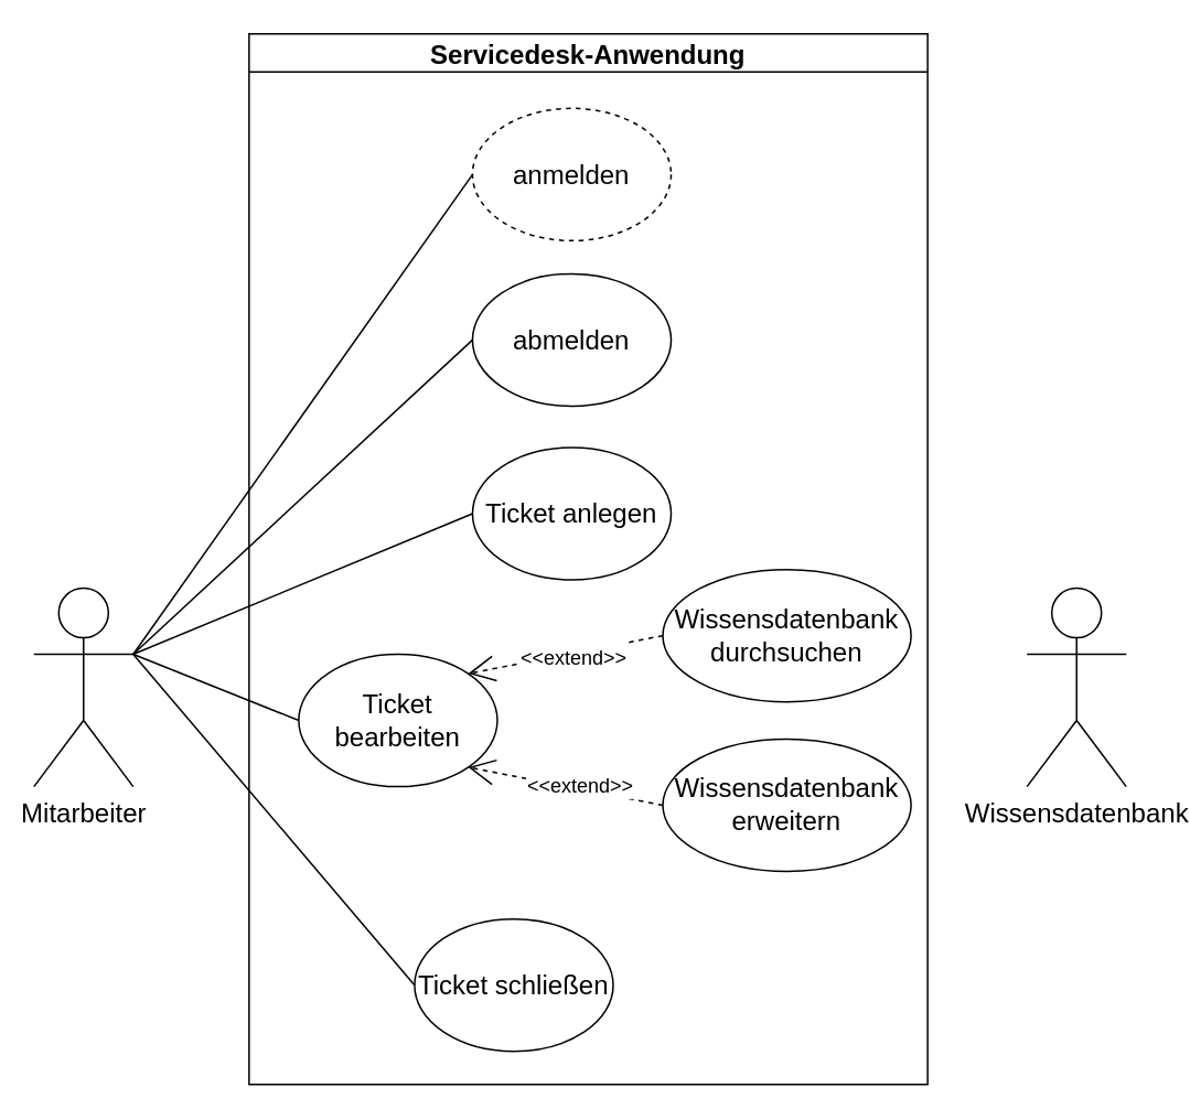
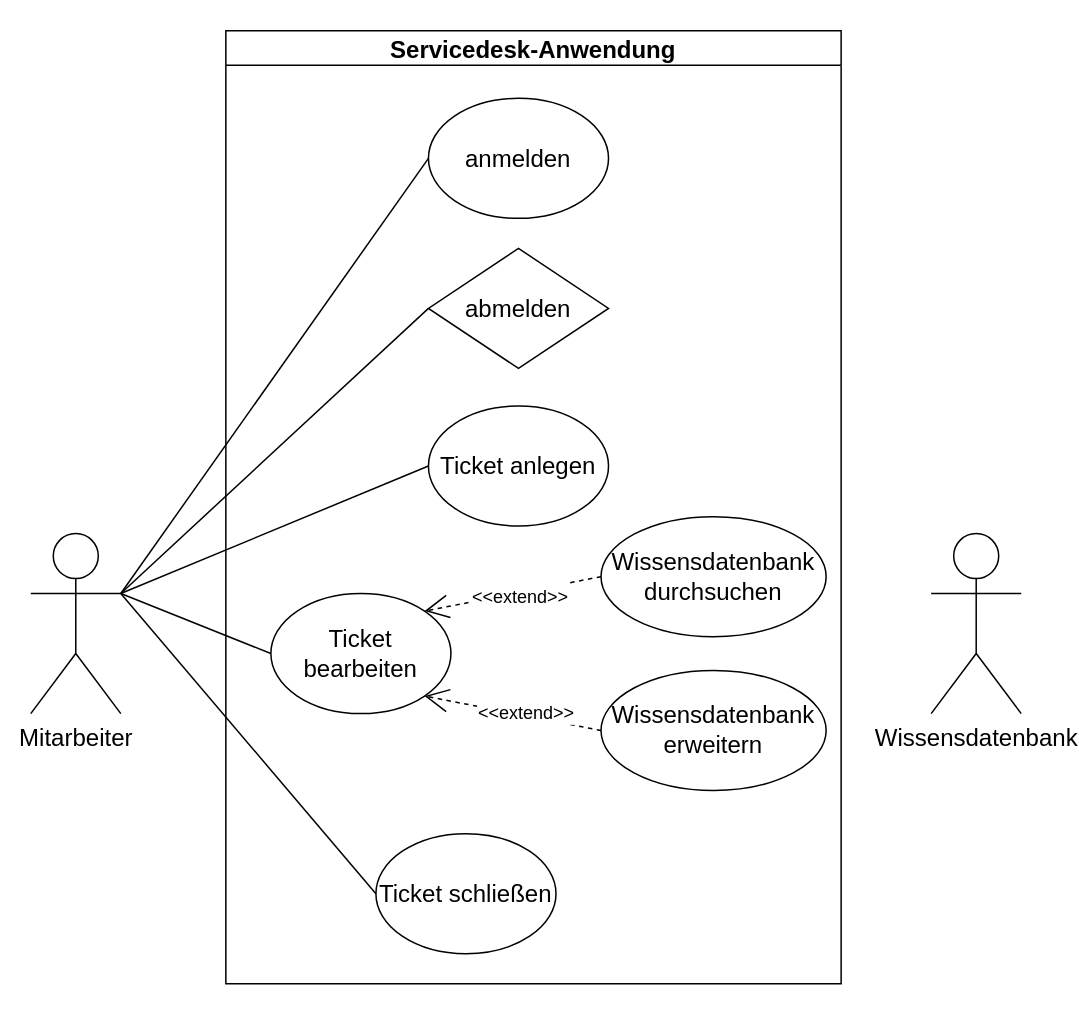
  <mxCell id="0" />
  <mxCell id="1" parent="0" />
  <mxCell id="2" value="Servicedesk-Anwendung" style="swimlane;fontSize=16;fillColor=none;" vertex="1" parent="1"><mxGeometry x="150" y="20" width="410" height="635" as="geometry" /></mxCell>
- <mxCell id="3" value="anmelden" style="ellipse;whiteSpace=wrap;html=1;fontSize=16;fillColor=none;dashed=1;" vertex="1" parent="2"><mxGeometry x="135" y="45" width="120" height="80" as="geometry" /></mxCell>
- <mxCell id="4" value="abmelden" style="ellipse;whiteSpace=wrap;html=1;fontSize=16;fillColor=none;" vertex="1" parent="2"><mxGeometry x="135" y="145" width="120" height="80" as="geometry" /></mxCell>
+ <mxCell id="3" value="anmelden" style="ellipse;whiteSpace=wrap;html=1;fontSize=16;fillColor=none;" vertex="1" parent="2"><mxGeometry x="135" y="45" width="120" height="80" as="geometry" /></mxCell>
+ <mxCell id="4" value="abmelden" style="rhombus;whiteSpace=wrap;html=1;fontSize=16;fillColor=none;" vertex="1" parent="2"><mxGeometry x="135" y="145" width="120" height="80" as="geometry" /></mxCell>
  <mxCell id="5" value="Ticket bearbeiten" style="ellipse;whiteSpace=wrap;html=1;fontSize=16;fillColor=none;" vertex="1" parent="2"><mxGeometry x="30" y="375" width="120" height="80" as="geometry" /></mxCell>
  <mxCell id="6" value="Ticket anlegen" style="ellipse;whiteSpace=wrap;html=1;fontSize=16;fillColor=none;" vertex="1" parent="2"><mxGeometry x="135" y="250" width="120" height="80" as="geometry" /></mxCell>
  <mxCell id="7" value="Ticket schließen" style="ellipse;whiteSpace=wrap;html=1;fontSize=16;fillColor=none;" vertex="1" parent="2"><mxGeometry x="100" y="535" width="120" height="80" as="geometry" /></mxCell>
  <mxCell id="8" style="edgeStyle=none;curved=1;rounded=0;orthogonalLoop=1;jettySize=auto;html=1;exitX=0;exitY=0.5;exitDx=0;exitDy=0;entryX=1;entryY=1;entryDx=0;entryDy=0;dashed=1;fontSize=12;endArrow=open;startSize=14;endSize=14;sourcePerimeterSpacing=8;targetPerimeterSpacing=8;" edge="1" parent="2" source="10" target="5"><mxGeometry relative="1" as="geometry" /></mxCell>
  <mxCell id="9" value="&amp;lt;&amp;lt;extend&amp;gt;&amp;gt;" style="edgeLabel;html=1;align=center;verticalAlign=middle;resizable=0;points=[];fontSize=12;" vertex="1" connectable="0" parent="8"><mxGeometry x="0.283" relative="1" as="geometry"><mxPoint x="25" y="3" as="offset" /></mxGeometry></mxCell>
  <mxCell id="10" value="Wissensdatenbank&lt;br&gt;erweitern" style="ellipse;whiteSpace=wrap;html=1;fontSize=16;fillColor=none;" vertex="1" parent="2"><mxGeometry x="250" y="426.25" width="150" height="80" as="geometry" /></mxCell>
  <mxCell id="11" style="edgeStyle=none;curved=1;rounded=0;orthogonalLoop=1;jettySize=auto;html=1;exitX=0;exitY=0.5;exitDx=0;exitDy=0;entryX=1;entryY=0;entryDx=0;entryDy=0;fontSize=12;endArrow=open;startSize=14;endSize=14;sourcePerimeterSpacing=8;targetPerimeterSpacing=8;dashed=1;" edge="1" parent="2" source="13" target="5"><mxGeometry relative="1" as="geometry" /></mxCell>
  <mxCell id="12" value="&lt;font style=&quot;font-size: 12px;&quot;&gt;&amp;lt;&amp;lt;extend&amp;gt;&amp;gt;&lt;/font&gt;" style="edgeLabel;html=1;align=center;verticalAlign=middle;resizable=0;points=[];fontSize=16;" vertex="1" connectable="0" parent="11"><mxGeometry x="0.174" y="-1" relative="1" as="geometry"><mxPoint x="14" y="-1" as="offset" /></mxGeometry></mxCell>
  <mxCell id="13" value="Wissensdatenbank&lt;br&gt;durchsuchen" style="ellipse;whiteSpace=wrap;html=1;fontSize=16;fillColor=none;" vertex="1" parent="2"><mxGeometry x="250" y="323.75" width="150" height="80" as="geometry" /></mxCell>
  <mxCell id="14" style="edgeStyle=none;curved=1;rounded=0;orthogonalLoop=1;jettySize=auto;html=1;exitX=1;exitY=0.333;exitDx=0;exitDy=0;exitPerimeter=0;entryX=0;entryY=0.5;entryDx=0;entryDy=0;fontSize=12;endArrow=none;startSize=14;endSize=14;sourcePerimeterSpacing=8;targetPerimeterSpacing=8;endFill=0;" edge="1" parent="1" source="19" target="3"><mxGeometry relative="1" as="geometry" /></mxCell>
  <mxCell id="15" style="edgeStyle=none;curved=1;rounded=0;orthogonalLoop=1;jettySize=auto;html=1;exitX=1;exitY=0.333;exitDx=0;exitDy=0;exitPerimeter=0;entryX=0;entryY=0.5;entryDx=0;entryDy=0;fontSize=12;endArrow=none;endFill=0;startSize=14;endSize=14;sourcePerimeterSpacing=8;targetPerimeterSpacing=8;" edge="1" parent="1" source="19" target="4"><mxGeometry relative="1" as="geometry" /></mxCell>
  <mxCell id="16" style="edgeStyle=none;curved=1;rounded=0;orthogonalLoop=1;jettySize=auto;html=1;exitX=1;exitY=0.333;exitDx=0;exitDy=0;exitPerimeter=0;entryX=0;entryY=0.5;entryDx=0;entryDy=0;fontSize=12;endArrow=none;endFill=0;startSize=14;endSize=14;sourcePerimeterSpacing=8;targetPerimeterSpacing=8;" edge="1" parent="1" source="19" target="6"><mxGeometry relative="1" as="geometry" /></mxCell>
  <mxCell id="17" style="edgeStyle=none;curved=1;rounded=0;orthogonalLoop=1;jettySize=auto;html=1;exitX=1;exitY=0.333;exitDx=0;exitDy=0;exitPerimeter=0;entryX=0;entryY=0.5;entryDx=0;entryDy=0;fontSize=12;endArrow=none;endFill=0;startSize=14;endSize=14;sourcePerimeterSpacing=8;targetPerimeterSpacing=8;" edge="1" parent="1" source="19" target="5"><mxGeometry relative="1" as="geometry" /></mxCell>
  <mxCell id="18" style="edgeStyle=none;curved=1;rounded=0;orthogonalLoop=1;jettySize=auto;html=1;exitX=1;exitY=0.333;exitDx=0;exitDy=0;exitPerimeter=0;entryX=0;entryY=0.5;entryDx=0;entryDy=0;fontSize=12;endArrow=none;endFill=0;startSize=14;endSize=14;sourcePerimeterSpacing=8;targetPerimeterSpacing=8;" edge="1" parent="1" source="19" target="7"><mxGeometry relative="1" as="geometry" /></mxCell>
  <mxCell id="19" value="Mitarbeiter" style="shape=umlActor;verticalLabelPosition=bottom;verticalAlign=top;html=1;fontSize=16;fillColor=none;" vertex="1" parent="1"><mxGeometry x="20" y="355" width="60" height="120" as="geometry" /></mxCell>
  <mxCell id="20" value="Wissensdatenbank" style="shape=umlActor;verticalLabelPosition=bottom;verticalAlign=top;html=1;fontSize=16;fillColor=none;" vertex="1" parent="1"><mxGeometry x="620" y="355" width="60" height="120" as="geometry" /></mxCell>
